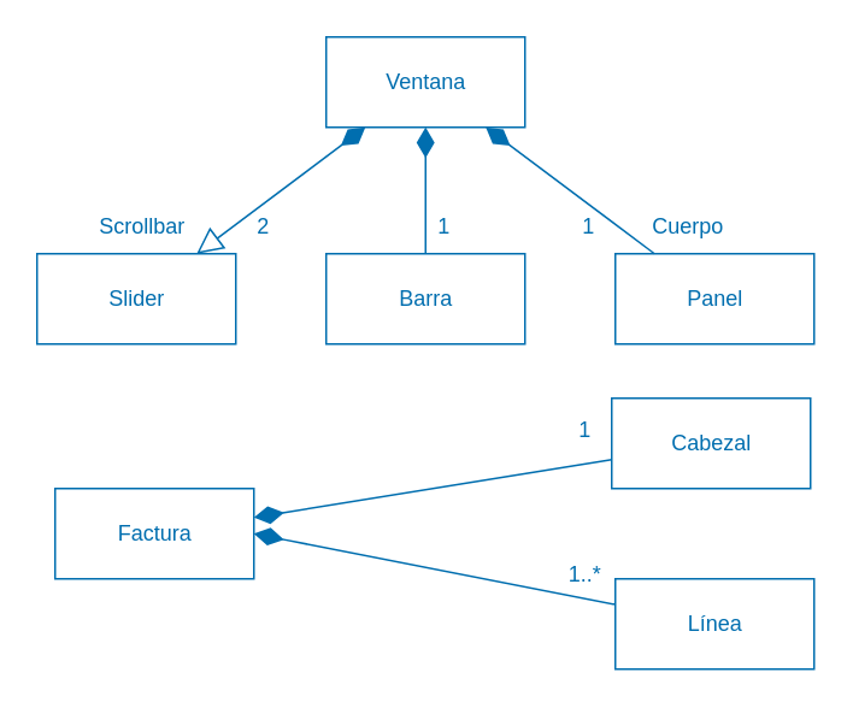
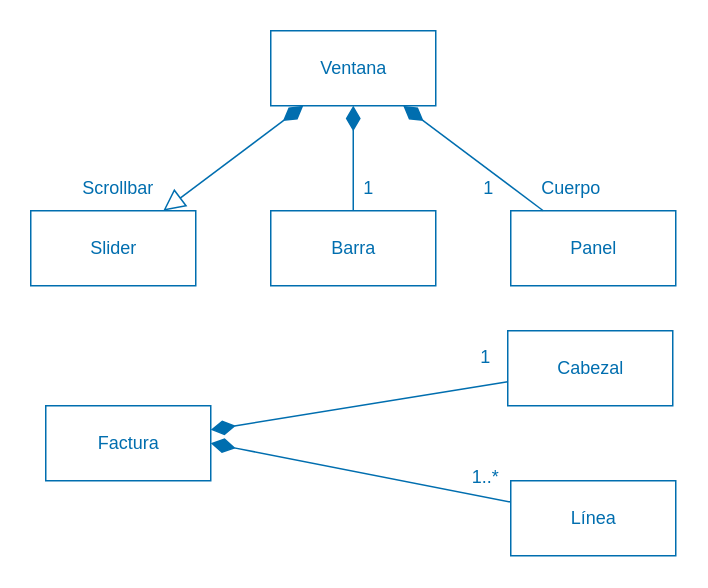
  <mxCell id="0" />
  <mxCell id="1" parent="0" />
  <mxCell id="2" value="Factura" style="html=1;fillColor=none;fontColor=#006EAF;strokeColor=#006EAF;" vertex="1" parent="1"><mxGeometry x="30" y="270" width="110" height="50" as="geometry" /></mxCell>
  <mxCell id="3" value="Línea" style="html=1;fillColor=none;fontColor=#006EAF;strokeColor=#006EAF;" vertex="1" parent="1"><mxGeometry x="340" y="320" width="110" height="50" as="geometry" /></mxCell>
  <mxCell id="4" value="" style="endArrow=none;html=1;endSize=12;startArrow=diamondThin;startSize=14;startFill=1;align=left;verticalAlign=bottom;exitX=1;exitY=0.5;exitDx=0;exitDy=0;endFill=0;strokeColor=#006EAF;fontColor=#006EAF;" edge="1" parent="1" source="2" target="3"><mxGeometry x="-1" y="3" relative="1" as="geometry"><mxPoint x="93" y="290" as="sourcePoint" /><mxPoint x="253" y="290" as="targetPoint" /></mxGeometry></mxCell>
  <mxCell id="5" value="1..*" style="text;html=1;align=center;verticalAlign=middle;resizable=0;points=[];autosize=1;strokeColor=none;fillColor=none;fontColor=#006EAF;" vertex="1" parent="1"><mxGeometry x="303" y="303" width="40" height="30" as="geometry" /></mxCell>
  <mxCell id="6" value="Cabezal" style="html=1;fillColor=none;fontColor=#006EAF;strokeColor=#006EAF;" vertex="1" parent="1"><mxGeometry x="338" y="220" width="110" height="50" as="geometry" /></mxCell>
  <mxCell id="7" value="1" style="text;html=1;align=center;verticalAlign=middle;resizable=0;points=[];autosize=1;strokeColor=none;fillColor=none;fontColor=#006EAF;" vertex="1" parent="1"><mxGeometry x="308" y="223" width="30" height="30" as="geometry" /></mxCell>
  <mxCell id="8" value="" style="endArrow=none;html=1;endSize=12;startArrow=diamondThin;startSize=14;startFill=1;align=left;verticalAlign=bottom;endFill=0;strokeColor=#006EAF;fontColor=#006EAF;rounded=1;" edge="1" parent="1" source="2" target="6"><mxGeometry relative="1" as="geometry"><mxPoint x="133" y="305" as="sourcePoint" /><mxPoint x="350" y="305" as="targetPoint" /></mxGeometry></mxCell>
  <mxCell id="9" value="Ventana" style="html=1;fillColor=none;fontColor=#006EAF;strokeColor=#006EAF;" vertex="1" parent="1"><mxGeometry x="180" y="20" width="110" height="50" as="geometry" /></mxCell>
  <mxCell id="10" value="Slider" style="html=1;fillColor=none;fontColor=#006EAF;strokeColor=#006EAF;" vertex="1" parent="1"><mxGeometry x="20" y="140" width="110" height="50" as="geometry" /></mxCell>
  <mxCell id="11" value="Barra" style="html=1;fillColor=none;fontColor=#006EAF;strokeColor=#006EAF;" vertex="1" parent="1"><mxGeometry x="180" y="140" width="110" height="50" as="geometry" /></mxCell>
  <mxCell id="12" value="Panel" style="html=1;fillColor=none;fontColor=#006EAF;strokeColor=#006EAF;" vertex="1" parent="1"><mxGeometry x="340" y="140" width="110" height="50" as="geometry" /></mxCell>
  <mxCell id="13" value="" style="endArrow=block;html=1;endSize=12;startArrow=diamondThin;startSize=14;startFill=1;align=left;verticalAlign=bottom;endFill=0;strokeColor=#006EAF;fontColor=#006EAF;rounded=1;" edge="1" parent="1" source="9" target="10"><mxGeometry relative="1" as="geometry"><mxPoint x="90" y="350" as="sourcePoint" /><mxPoint x="357" y="295" as="targetPoint" /></mxGeometry></mxCell>
  <mxCell id="14" value="" style="endArrow=none;html=1;endSize=12;startArrow=diamondThin;startSize=14;startFill=1;align=left;verticalAlign=bottom;endFill=0;strokeColor=#006EAF;fontColor=#006EAF;rounded=1;" edge="1" parent="1" source="9" target="11"><mxGeometry relative="1" as="geometry"><mxPoint x="211.667" y="80" as="sourcePoint" /><mxPoint x="118.333" y="150" as="targetPoint" /></mxGeometry></mxCell>
  <mxCell id="15" value="" style="endArrow=none;html=1;endSize=12;startArrow=diamondThin;startSize=14;startFill=1;align=left;verticalAlign=bottom;endFill=0;strokeColor=#006EAF;fontColor=#006EAF;rounded=1;" edge="1" parent="1" source="9" target="12"><mxGeometry relative="1" as="geometry"><mxPoint x="245" y="80" as="sourcePoint" /><mxPoint x="245" y="150" as="targetPoint" /></mxGeometry></mxCell>
- <mxCell id="16" value="2" style="text;html=1;align=center;verticalAlign=middle;resizable=0;points=[];autosize=1;strokeColor=none;fillColor=none;fontColor=#006EAF;" vertex="1" parent="1"><mxGeometry x="130" y="110" width="30" height="30" as="geometry" /></mxCell>
  <mxCell id="17" value="1" style="text;html=1;align=center;verticalAlign=middle;resizable=0;points=[];autosize=1;strokeColor=none;fillColor=none;fontColor=#006EAF;" vertex="1" parent="1"><mxGeometry x="230" y="110" width="30" height="30" as="geometry" /></mxCell>
  <mxCell id="18" value="1" style="text;html=1;align=center;verticalAlign=middle;resizable=0;points=[];autosize=1;strokeColor=none;fillColor=none;fontColor=#006EAF;" vertex="1" parent="1"><mxGeometry x="310" y="110" width="30" height="30" as="geometry" /></mxCell>
  <mxCell id="19" value="Scrollbar" style="text;html=1;align=center;verticalAlign=middle;resizable=0;points=[];autosize=1;strokeColor=none;fillColor=none;fontColor=#006EAF;" vertex="1" parent="1"><mxGeometry x="43" y="110" width="70" height="30" as="geometry" /></mxCell>
  <mxCell id="20" value="Cuerpo" style="text;html=1;align=center;verticalAlign=middle;resizable=0;points=[];autosize=1;strokeColor=none;fillColor=none;fontColor=#006EAF;" vertex="1" parent="1"><mxGeometry x="350" y="110" width="60" height="30" as="geometry" /></mxCell>
